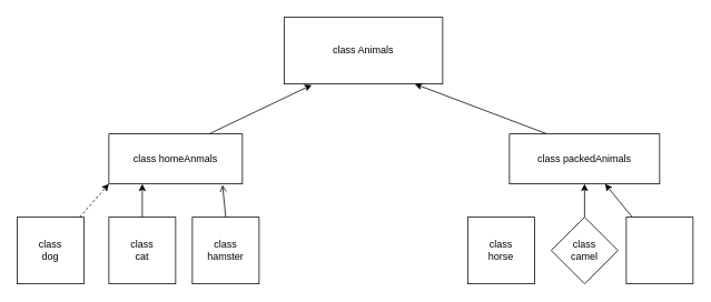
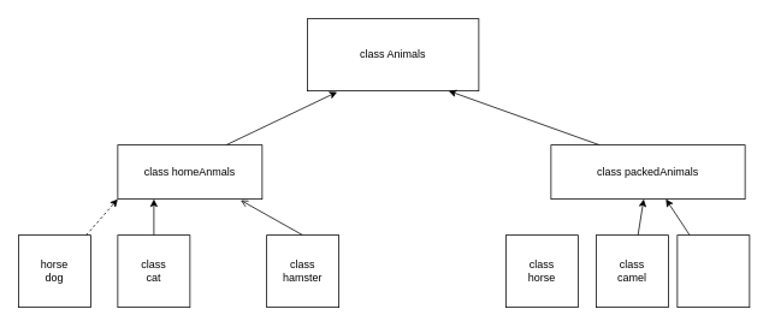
  <mxCell id="0" />
  <mxCell id="1" parent="0" />
  <mxCell id="2" value="class Animals" style="rounded=0;whiteSpace=wrap;html=1;" vertex="1" parent="1"><mxGeometry x="340" y="20" width="190" height="80" as="geometry" /></mxCell>
  <mxCell id="3" style="edgeStyle=none;html=1;exitX=0.75;exitY=0;exitDx=0;exitDy=0;entryX=0.174;entryY=1.015;entryDx=0;entryDy=0;entryPerimeter=0;" edge="1" parent="1" source="4" target="2"><mxGeometry relative="1" as="geometry"><mxPoint x="250" y="140" as="targetPoint" /></mxGeometry></mxCell>
  <mxCell id="4" value="class homeAnmals" style="rounded=0;whiteSpace=wrap;html=1;" vertex="1" parent="1"><mxGeometry x="130" y="160" width="160" height="60" as="geometry" /></mxCell>
  <mxCell id="5" style="edgeStyle=none;html=1;exitX=0.25;exitY=0;exitDx=0;exitDy=0;entryX=0.824;entryY=1;entryDx=0;entryDy=0;entryPerimeter=0;" edge="1" parent="1" source="6" target="2"><mxGeometry relative="1" as="geometry" /></mxCell>
- <mxCell id="6" value="class packedAnimals" style="rounded=0;whiteSpace=wrap;html=1;" vertex="1" parent="1"><mxGeometry x="610" y="160" width="180" height="60" as="geometry" /></mxCell>
+ <mxCell id="6" value="class packedAnimals" style="rounded=0;whiteSpace=wrap;html=1;" vertex="1" parent="1"><mxGeometry x="610" y="160" width="215" height="60" as="geometry" /></mxCell>
  <mxCell id="7" style="edgeStyle=none;html=1;entryX=0;entryY=1;entryDx=0;entryDy=0;dashed=1;" edge="1" parent="1" source="8" target="4"><mxGeometry relative="1" as="geometry" /></mxCell>
- <mxCell id="8" value="class&lt;br&gt;dog" style="whiteSpace=wrap;html=1;aspect=fixed;" vertex="1" parent="1"><mxGeometry x="20" y="260" width="80" height="80" as="geometry" /></mxCell>
+ <mxCell id="8" value="horse&lt;br&gt;dog" style="whiteSpace=wrap;html=1;aspect=fixed;" vertex="1" parent="1"><mxGeometry x="20" y="260" width="80" height="80" as="geometry" /></mxCell>
  <mxCell id="9" style="edgeStyle=none;html=1;exitX=0.5;exitY=0;exitDx=0;exitDy=0;entryX=0.25;entryY=1;entryDx=0;entryDy=0;" edge="1" parent="1" source="10" target="4"><mxGeometry relative="1" as="geometry" /></mxCell>
  <mxCell id="10" value="class&lt;br&gt;cat" style="whiteSpace=wrap;html=1;aspect=fixed;" vertex="1" parent="1"><mxGeometry x="130" y="260" width="80" height="80" as="geometry" /></mxCell>
  <mxCell id="11" style="edgeStyle=none;html=1;exitX=0.5;exitY=0;exitDx=0;exitDy=0;entryX=0.851;entryY=1.021;entryDx=0;entryDy=0;entryPerimeter=0;endArrow=open;" edge="1" parent="1" source="12" target="4"><mxGeometry relative="1" as="geometry" /></mxCell>
- <mxCell id="12" value="class&lt;br&gt;hamster" style="whiteSpace=wrap;html=1;aspect=fixed;" vertex="1" parent="1"><mxGeometry x="230" y="260" width="80" height="80" as="geometry" /></mxCell>
+ <mxCell id="12" value="class&lt;br&gt;hamster" style="whiteSpace=wrap;html=1;aspect=fixed;" vertex="1" parent="1"><mxGeometry x="295" y="260" width="80" height="80" as="geometry" /></mxCell>
  <mxCell id="13" value="" style="edgeStyle=none;html=1;" edge="1" parent="1" source="14" target="6"><mxGeometry relative="1" as="geometry" /></mxCell>
  <mxCell id="14" value="" style="whiteSpace=wrap;html=1;aspect=fixed;" vertex="1" parent="1"><mxGeometry x="750" y="260" width="80" height="80" as="geometry" /></mxCell>
  <mxCell id="15" value="" style="edgeStyle=none;html=1;" edge="1" parent="1" source="16" target="6"><mxGeometry relative="1" as="geometry" /></mxCell>
- <mxCell id="16" value="class&lt;br&gt;camel" style="rhombus;whiteSpace=wrap;html=1;aspect=fixed;" vertex="1" parent="1"><mxGeometry x="660" y="260" width="80" height="80" as="geometry" /></mxCell>
+ <mxCell id="16" value="class&lt;br&gt;camel" style="whiteSpace=wrap;html=1;aspect=fixed;" vertex="1" parent="1"><mxGeometry x="660" y="260" width="80" height="80" as="geometry" /></mxCell>
  <mxCell id="17" value="class&lt;br&gt;horse" style="whiteSpace=wrap;html=1;aspect=fixed;" vertex="1" parent="1"><mxGeometry x="560" y="260" width="80" height="80" as="geometry" /></mxCell>
